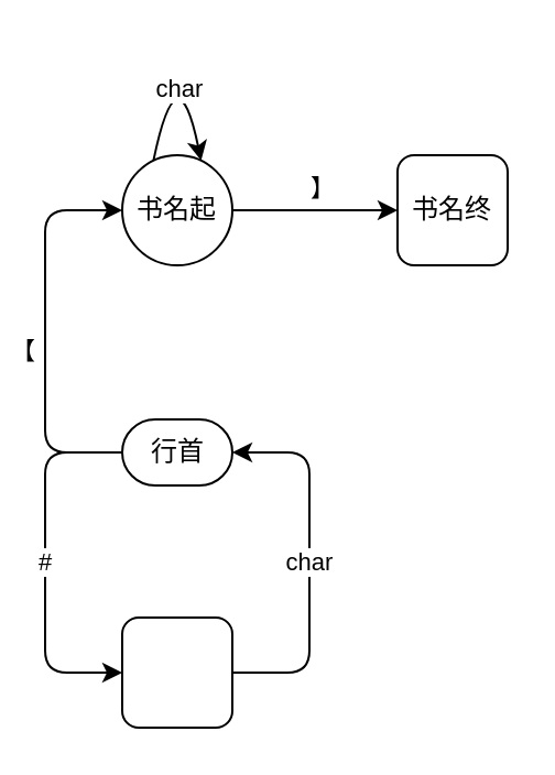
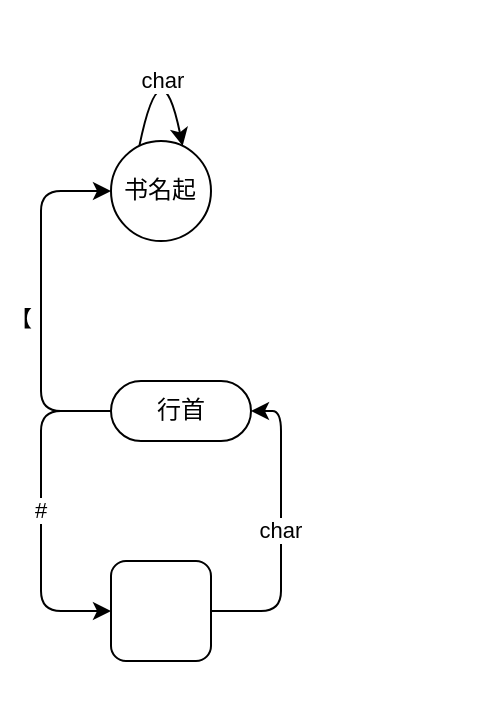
  <mxCell id="0" />
  <mxCell id="1" parent="0" />
  <mxCell id="2" value="#" style="edgeStyle=orthogonalEdgeStyle;html=1;entryX=0;entryY=0.5;entryDx=0;entryDy=0;exitX=0;exitY=0.5;exitDx=0;exitDy=0;exitPerimeter=0;" edge="1" parent="1" source="4" target="6"><mxGeometry relative="1" as="geometry"><Array as="points"><mxPoint x="20" y="205" /><mxPoint x="20" y="305" /></Array></mxGeometry></mxCell>
  <mxCell id="3" value="【" style="edgeStyle=orthogonalEdgeStyle;html=1;exitX=0;exitY=0.5;exitDx=0;exitDy=0;exitPerimeter=0;entryX=0;entryY=0.5;entryDx=0;entryDy=0;" edge="1" parent="1" source="4" target="8"><mxGeometry x="-0.103" y="10" relative="1" as="geometry"><Array as="points"><mxPoint x="20" y="205" /><mxPoint x="20" y="95" /></Array><mxPoint as="offset" /></mxGeometry></mxCell>
- <mxCell id="4" value="行首" style="html=1;dashed=0;whitespace=wrap;shape=mxgraph.dfd.start" vertex="1" parent="1"><mxGeometry x="55" y="190" width="50" height="30" as="geometry" /></mxCell>
+ <mxCell id="4" value="行首" style="html=1;dashed=0;whitespace=wrap;shape=mxgraph.dfd.start" vertex="1" parent="1"><mxGeometry x="55" y="190" width="70" height="30" as="geometry" /></mxCell>
  <mxCell id="5" value="char" style="edgeStyle=orthogonalEdgeStyle;html=1;exitX=1;exitY=0.5;exitDx=0;exitDy=0;entryX=1;entryY=0.5;entryDx=0;entryDy=0;entryPerimeter=0;" edge="1" parent="1" source="6" target="4"><mxGeometry relative="1" as="geometry"><mxPoint x="110" y="220" as="targetPoint" /><Array as="points"><mxPoint x="140" y="305" /><mxPoint x="140" y="205" /></Array></mxGeometry></mxCell>
  <mxCell id="6" value="" style="rounded=1;whiteSpace=wrap;html=1;" vertex="1" parent="1"><mxGeometry x="55" y="280" width="50" height="50" as="geometry" /></mxCell>
- <mxCell id="7" value="】" style="html=1;exitX=1;exitY=0.5;exitDx=0;exitDy=0;entryX=0;entryY=0.5;entryDx=0;entryDy=0;edgeStyle=orthogonalEdgeStyle;" edge="1" parent="1" source="8" target="10"><mxGeometry x="0.091" y="10" relative="1" as="geometry"><mxPoint x="80" y="190" as="targetPoint" /><mxPoint as="offset" /></mxGeometry></mxCell>
  <mxCell id="8" value="书名起" style="ellipse;whiteSpace=wrap;html=1;" vertex="1" parent="1"><mxGeometry x="55" y="70" width="50" height="50" as="geometry" /></mxCell>
  <mxCell id="9" value="char" style="edgeStyle=orthogonalEdgeStyle;curved=1;html=1;exitX=0.25;exitY=0;exitDx=0;exitDy=0;entryX=0.75;entryY=0;entryDx=0;entryDy=0;" edge="1" parent="1" source="8" target="8"><mxGeometry x="-0.366" y="-5" relative="1" as="geometry"><Array as="points"><mxPoint x="80" y="20" /></Array><mxPoint as="offset" /></mxGeometry></mxCell>
- <mxCell id="10" value="书名终" style="rounded=1;whiteSpace=wrap;html=1;" vertex="1" parent="1"><mxGeometry x="180" y="70" width="50" height="50" as="geometry" /></mxCell>
